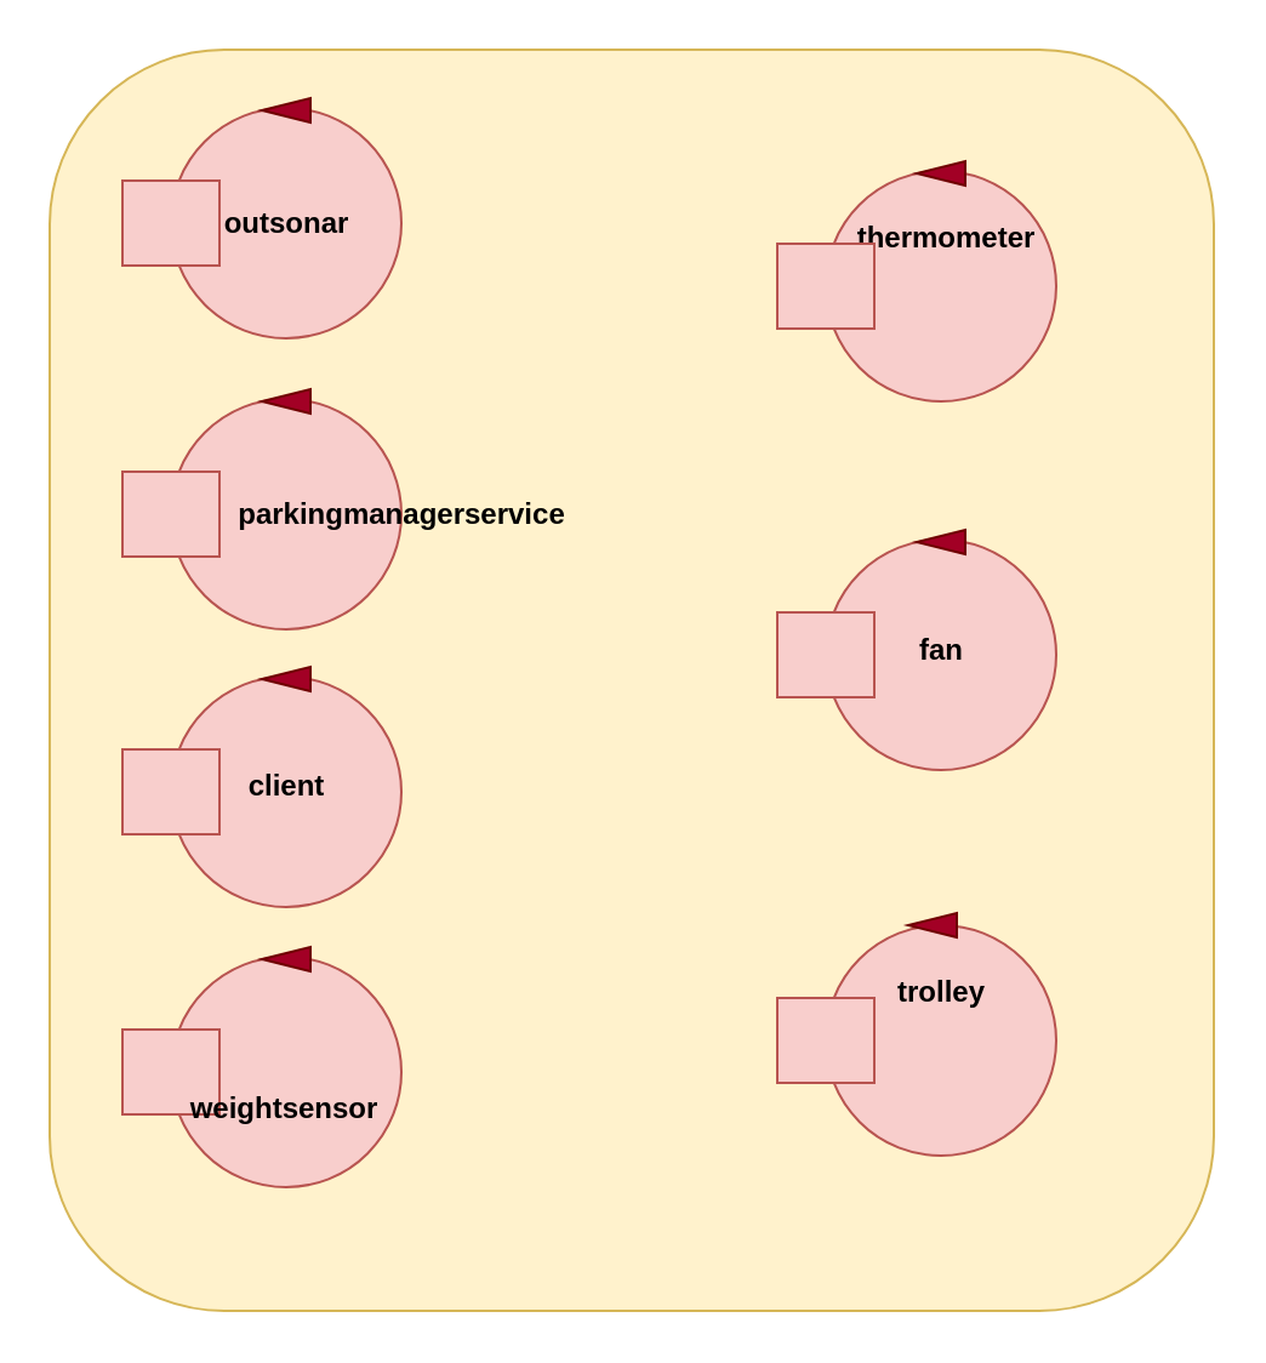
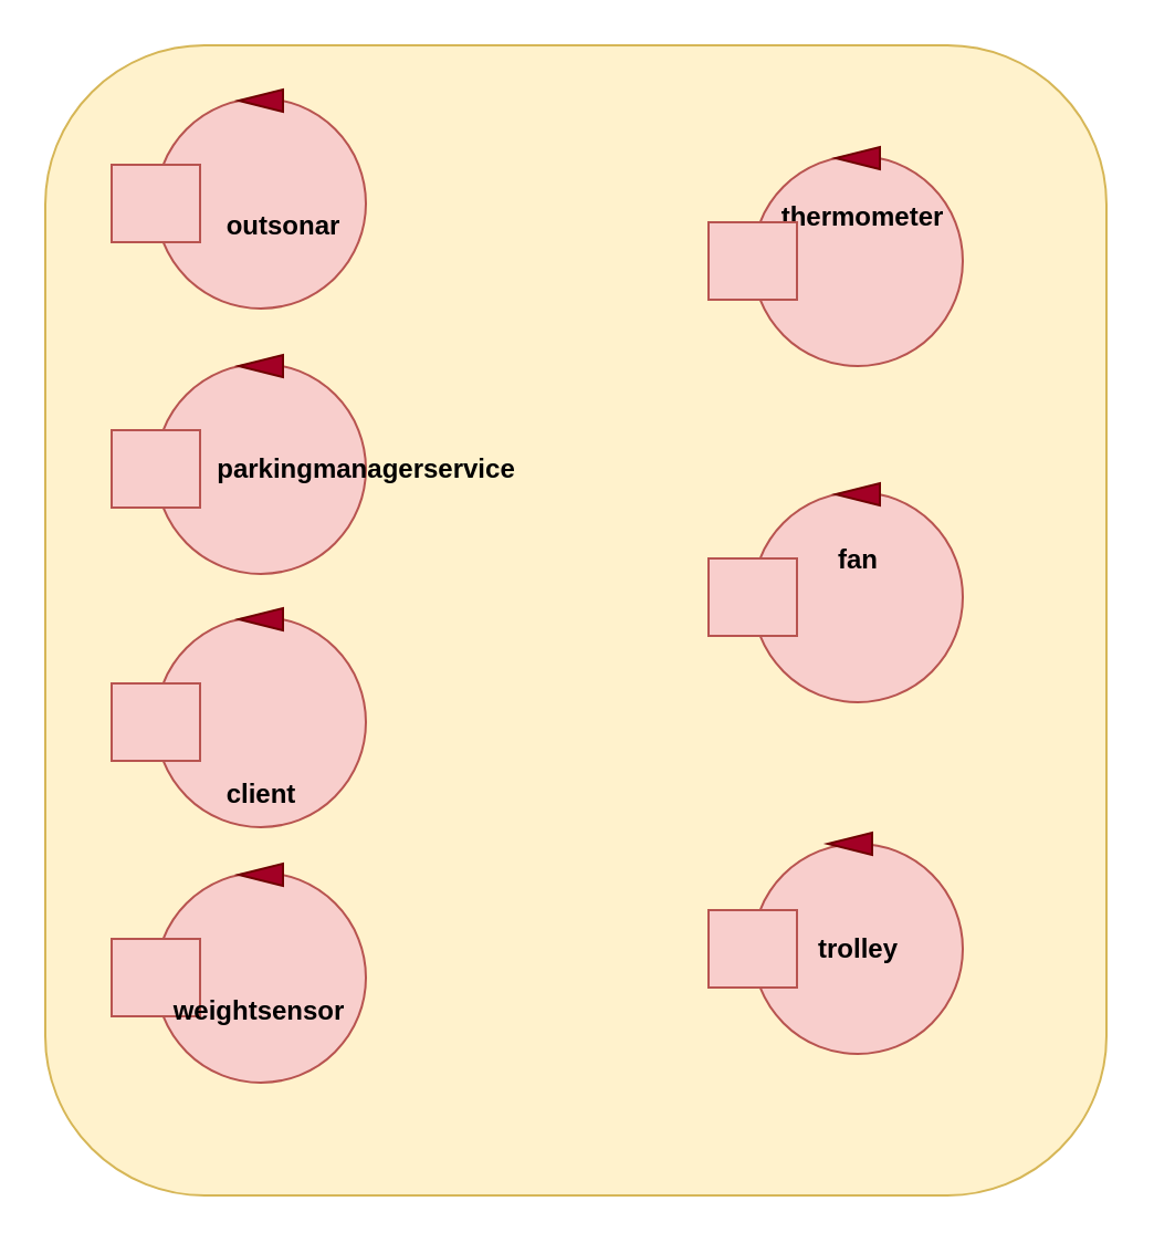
  <mxCell id="0" />
  <mxCell id="1" parent="0" />
  <mxCell id="2" value="" style="rounded=1;whiteSpace=wrap;html=1;fillColor=#fff2cc;strokeColor=#d6b656;" parent="1" vertex="1"><mxGeometry x="20" y="20" width="480" height="520" as="geometry" /></mxCell>
  <mxCell id="3" value="" style="ellipse;whiteSpace=wrap;html=1;aspect=fixed;fillColor=#f8cecc;strokeColor=#b85450;" parent="1" vertex="1"><mxGeometry x="70" y="164" width="95" height="95" as="geometry" /></mxCell>
  <mxCell id="4" value="" style="rounded=0;whiteSpace=wrap;html=1;fillColor=#f8cecc;strokeColor=#b85450;" parent="1" vertex="1"><mxGeometry x="50" y="194" width="40" height="35" as="geometry" /></mxCell>
  <mxCell id="5" value="" style="triangle;whiteSpace=wrap;html=1;rotation=-180;fillColor=#a20025;strokeColor=#6F0000;fontColor=#ffffff;" parent="1" vertex="1"><mxGeometry x="107.5" y="160" width="20" height="10" as="geometry" /></mxCell>
  <mxCell id="6" value="&lt;font color=&quot;#000000&quot;&gt;&lt;b&gt;parkingmanagerservice&lt;/b&gt;&lt;/font&gt;" style="text;html=1;strokeColor=none;fillColor=none;align=center;verticalAlign=middle;whiteSpace=wrap;rounded=0;" parent="1" vertex="1"><mxGeometry x="99" y="201.5" width="132.5" height="20" as="geometry" /></mxCell>
  <mxCell id="7" value="" style="ellipse;whiteSpace=wrap;html=1;aspect=fixed;fillColor=#f8cecc;strokeColor=#b85450;" parent="1" vertex="1"><mxGeometry x="70" y="44" width="95" height="95" as="geometry" /></mxCell>
  <mxCell id="8" value="" style="rounded=0;whiteSpace=wrap;html=1;fillColor=#f8cecc;strokeColor=#b85450;" parent="1" vertex="1"><mxGeometry x="50" y="74" width="40" height="35" as="geometry" /></mxCell>
  <mxCell id="9" value="" style="triangle;whiteSpace=wrap;html=1;rotation=-180;fillColor=#a20025;strokeColor=#6F0000;fontColor=#ffffff;" parent="1" vertex="1"><mxGeometry x="107.5" y="40" width="20" height="10" as="geometry" /></mxCell>
- <mxCell id="10" value="&lt;font color=&quot;#000000&quot;&gt;&lt;b&gt;outsonar&lt;/b&gt;&lt;/font&gt;" style="text;html=1;strokeColor=none;fillColor=none;align=center;verticalAlign=middle;whiteSpace=wrap;rounded=0;" parent="1" vertex="1"><mxGeometry x="98" y="82" width="40" height="20" as="geometry" /></mxCell>
+ <mxCell id="10" value="&lt;font color=&quot;#000000&quot;&gt;&lt;b&gt;outsonar&lt;/b&gt;&lt;/font&gt;" style="text;html=1;strokeColor=none;fillColor=none;align=center;verticalAlign=middle;whiteSpace=wrap;rounded=0;" parent="1" vertex="1"><mxGeometry x="108" y="92" width="40" height="20" as="geometry" /></mxCell>
  <mxCell id="11" value="" style="ellipse;whiteSpace=wrap;html=1;aspect=fixed;fillColor=#f8cecc;strokeColor=#b85450;" parent="1" vertex="1"><mxGeometry x="70" y="394" width="95" height="95" as="geometry" /></mxCell>
  <mxCell id="12" value="" style="rounded=0;whiteSpace=wrap;html=1;fillColor=#f8cecc;strokeColor=#b85450;" parent="1" vertex="1"><mxGeometry x="50" y="424" width="40" height="35" as="geometry" /></mxCell>
  <mxCell id="13" value="" style="triangle;whiteSpace=wrap;html=1;rotation=-180;fillColor=#a20025;strokeColor=#6F0000;fontColor=#ffffff;" parent="1" vertex="1"><mxGeometry x="107.5" y="390" width="20" height="10" as="geometry" /></mxCell>
  <mxCell id="14" value="&lt;font color=&quot;#000000&quot;&gt;&lt;b&gt;weightsensor&lt;/b&gt;&lt;/font&gt;" style="text;html=1;strokeColor=none;fillColor=none;align=center;verticalAlign=middle;whiteSpace=wrap;rounded=0;" parent="1" vertex="1"><mxGeometry x="97" y="447" width="40" height="20" as="geometry" /></mxCell>
  <mxCell id="15" value="" style="ellipse;whiteSpace=wrap;html=1;aspect=fixed;fillColor=#f8cecc;strokeColor=#b85450;" parent="1" vertex="1"><mxGeometry x="70" y="278.5" width="95" height="95" as="geometry" /></mxCell>
- <mxCell id="16" value="&lt;font color=&quot;#000000&quot;&gt;&lt;b&gt;client&lt;/b&gt;&lt;/font&gt;" style="text;html=1;strokeColor=none;fillColor=none;align=center;verticalAlign=middle;whiteSpace=wrap;rounded=0;" parent="1" vertex="1"><mxGeometry x="98" y="316.5" width="40" height="15.5" as="geometry" /></mxCell>
+ <mxCell id="16" value="&lt;font color=&quot;#000000&quot;&gt;&lt;b&gt;client&lt;/b&gt;&lt;/font&gt;" style="text;html=1;strokeColor=none;fillColor=none;align=center;verticalAlign=middle;whiteSpace=wrap;rounded=0;" parent="1" vertex="1"><mxGeometry x="98" y="351.5" width="40" height="15.5" as="geometry" /></mxCell>
  <mxCell id="17" value="" style="rounded=0;whiteSpace=wrap;html=1;fillColor=#f8cecc;strokeColor=#b85450;" parent="1" vertex="1"><mxGeometry x="50" y="308.5" width="40" height="35" as="geometry" /></mxCell>
  <mxCell id="18" value="" style="triangle;whiteSpace=wrap;html=1;rotation=-180;fillColor=#a20025;strokeColor=#6F0000;fontColor=#ffffff;" parent="1" vertex="1"><mxGeometry x="107.5" y="274.5" width="20" height="10" as="geometry" /></mxCell>
  <mxCell id="19" value="" style="ellipse;whiteSpace=wrap;html=1;aspect=fixed;fillColor=#f8cecc;strokeColor=#b85450;" parent="1" vertex="1"><mxGeometry x="340" y="70" width="95" height="95" as="geometry" /></mxCell>
  <mxCell id="20" value="&lt;b&gt;thermometer&lt;/b&gt;" style="text;html=1;strokeColor=none;fillColor=none;align=center;verticalAlign=middle;whiteSpace=wrap;rounded=0;" parent="1" vertex="1"><mxGeometry x="370" y="89.75" width="40" height="15.5" as="geometry" /></mxCell>
  <mxCell id="21" value="" style="rounded=0;whiteSpace=wrap;html=1;fillColor=#f8cecc;strokeColor=#b85450;" parent="1" vertex="1"><mxGeometry x="320" y="100" width="40" height="35" as="geometry" /></mxCell>
  <mxCell id="22" value="" style="triangle;whiteSpace=wrap;html=1;rotation=-180;fillColor=#a20025;strokeColor=#6F0000;fontColor=#ffffff;" parent="1" vertex="1"><mxGeometry x="377.5" y="66" width="20" height="10" as="geometry" /></mxCell>
  <mxCell id="23" value="" style="ellipse;whiteSpace=wrap;html=1;aspect=fixed;fillColor=#f8cecc;strokeColor=#b85450;" parent="1" vertex="1"><mxGeometry x="340" y="222" width="95" height="95" as="geometry" /></mxCell>
- <mxCell id="24" value="&lt;b&gt;fan&lt;/b&gt;" style="text;html=1;strokeColor=none;fillColor=none;align=center;verticalAlign=middle;whiteSpace=wrap;rounded=0;" parent="1" vertex="1"><mxGeometry x="368" y="260" width="40" height="15.5" as="geometry" /></mxCell>
+ <mxCell id="24" value="&lt;b&gt;fan&lt;/b&gt;" style="text;html=1;strokeColor=none;fillColor=none;align=center;verticalAlign=middle;whiteSpace=wrap;rounded=0;" parent="1" vertex="1"><mxGeometry x="368" y="245" width="40" height="15.5" as="geometry" /></mxCell>
  <mxCell id="25" value="" style="rounded=0;whiteSpace=wrap;html=1;fillColor=#f8cecc;strokeColor=#b85450;" parent="1" vertex="1"><mxGeometry x="320" y="252" width="40" height="35" as="geometry" /></mxCell>
  <mxCell id="26" value="" style="triangle;whiteSpace=wrap;html=1;rotation=-180;fillColor=#a20025;strokeColor=#6F0000;fontColor=#ffffff;" parent="1" vertex="1"><mxGeometry x="377.5" y="218" width="20" height="10" as="geometry" /></mxCell>
  <mxCell id="27" value="" style="ellipse;whiteSpace=wrap;html=1;aspect=fixed;fillColor=#f8cecc;strokeColor=#b85450;" vertex="1" parent="1"><mxGeometry x="340" y="381" width="95" height="95" as="geometry" /></mxCell>
  <mxCell id="28" value="" style="rounded=0;whiteSpace=wrap;html=1;fillColor=#f8cecc;strokeColor=#b85450;" vertex="1" parent="1"><mxGeometry x="320" y="411" width="40" height="35" as="geometry" /></mxCell>
  <mxCell id="29" value="" style="triangle;whiteSpace=wrap;html=1;rotation=-180;fillColor=#a20025;strokeColor=#6F0000;fontColor=#ffffff;" vertex="1" parent="1"><mxGeometry x="374" y="376" width="20" height="10" as="geometry" /></mxCell>
- <mxCell id="30" value="&lt;b&gt;trolley&lt;/b&gt;" style="text;html=1;strokeColor=none;fillColor=none;align=center;verticalAlign=middle;whiteSpace=wrap;rounded=0;" vertex="1" parent="1"><mxGeometry x="368" y="399" width="40" height="20" as="geometry" /></mxCell>
+ <mxCell id="30" value="&lt;b&gt;trolley&lt;/b&gt;" style="text;html=1;strokeColor=none;fillColor=none;align=center;verticalAlign=middle;whiteSpace=wrap;rounded=0;" vertex="1" parent="1"><mxGeometry x="368" y="419" width="40" height="20" as="geometry" /></mxCell>
